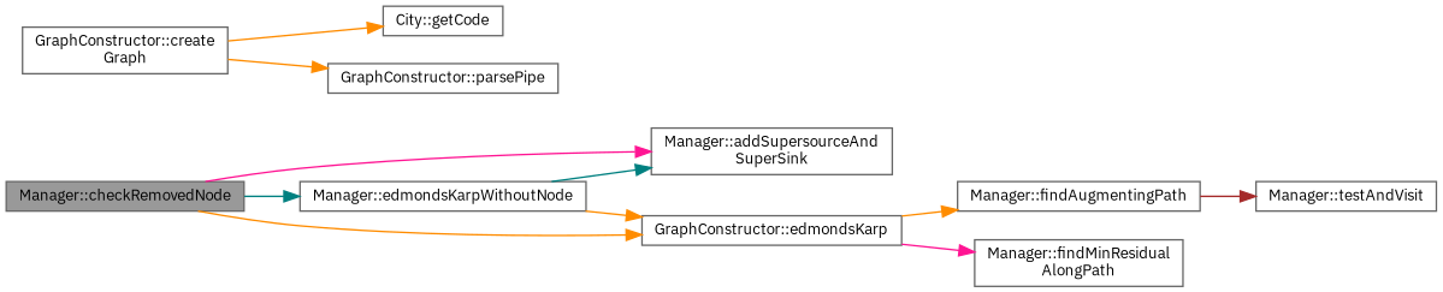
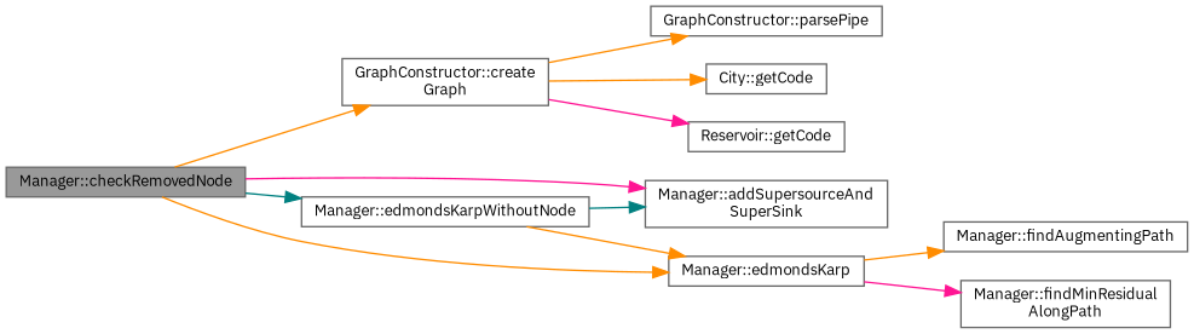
  digraph {
    fontname="IBM Plex Sans"
    rankdir=LR
    node [color=grey40 fillcolor=white fontname="IBM Plex Sans" fontsize=10 shape=box style=filled]
    edge [color=darkorange fontname="IBM Plex Sans" fontsize=10 labelfontname=Helvetica labelfontsize=10 style=solid]
    n1 [color=gray40 fillcolor=grey60 fontcolor=black height=0.2 label="Manager::checkRemovedNode" width=0.4]
    n2 [height=0.2 label="Manager::addSupersourceAnd\lSuperSink" width=0.4]
    n3 [height=0.2 label="GraphConstructor::create\lGraph" width=0.4]
-   n4 [height=0.2 label="GraphConstructor::edmondsKarp" width=0.4]
+   n4 [height=0.2 label="Manager::edmondsKarp" width=0.4]
    n5 [height=0.2 label="Manager::edmondsKarpWithoutNode" width=0.4]
    n6 [height=0.2 label="City::getCode" width=0.4]
+   n7 [height=0.2 label="Reservoir::getCode" width=0.4]
    n8 [height=0.2 label="GraphConstructor::parsePipe" width=0.4]
    n9 [height=0.2 label="Manager::findAugmentingPath" width=0.4]
    n10 [height=0.2 label="Manager::findMinResidual\lAlongPath" width=0.4]
-   n11 [height=0.2 label="Manager::testAndVisit" width=0.4]
    n1 -> n2 [color=deeppink]
+   n1 -> n3
    n1 -> n4
    n1 -> n5 [color=teal]
    n3 -> n6
+   n3 -> n7 [color=deeppink]
    n3 -> n8
    n4 -> n9
    n4 -> n10 [color=deeppink]
    n5 -> n2 [color=teal]
    n5 -> n4
-   n9 -> n11 [color=brown]
  }
